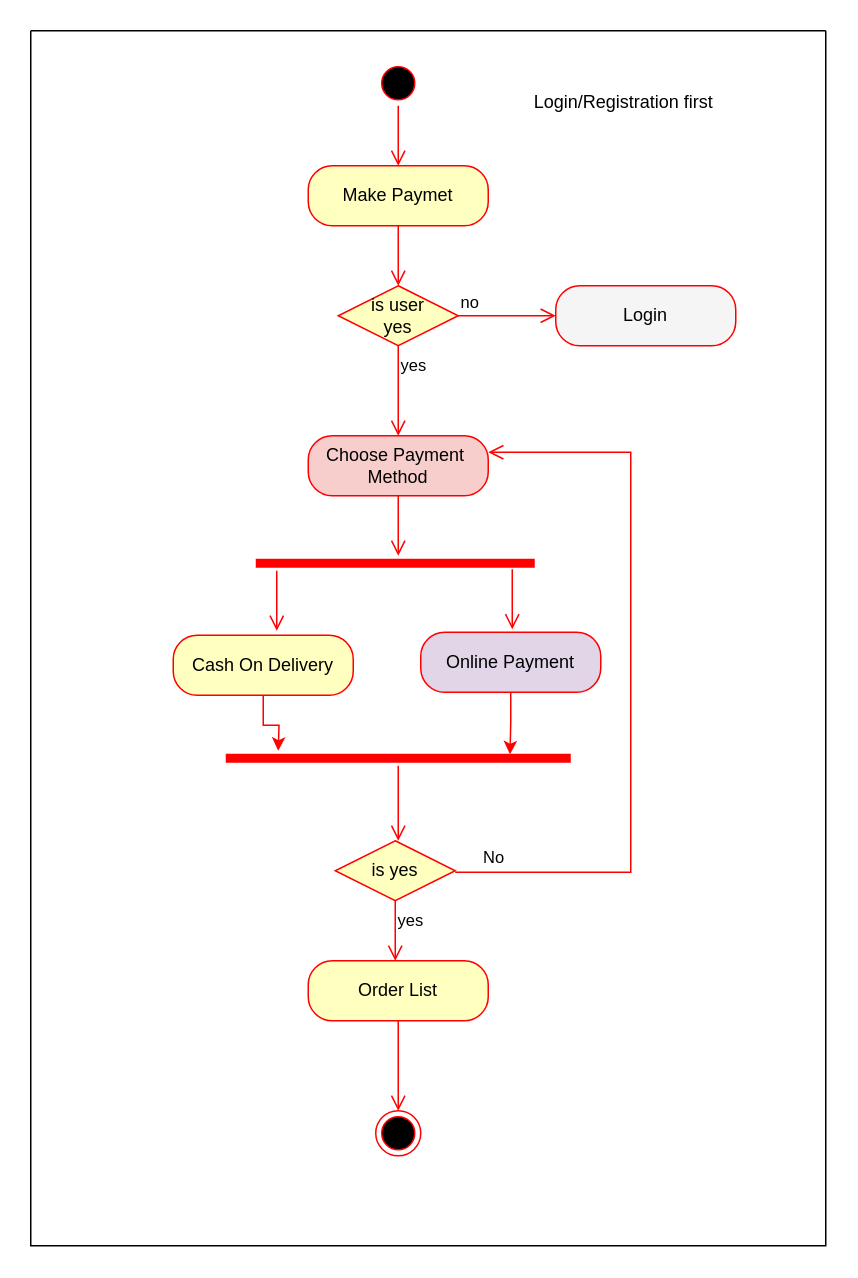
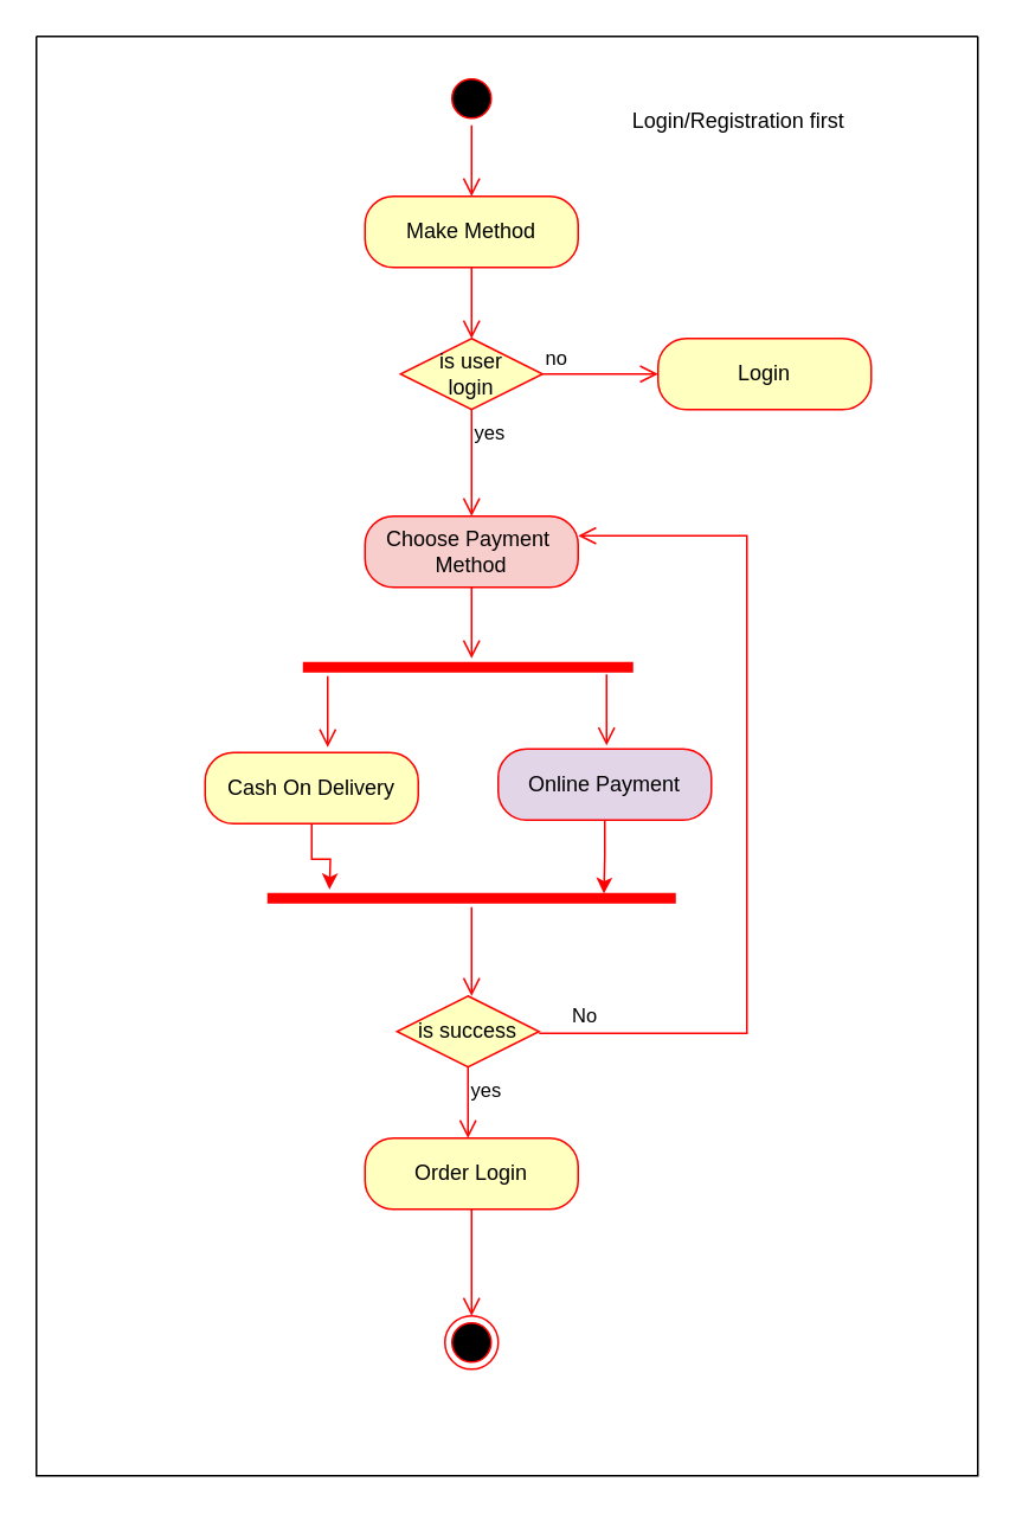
  <mxCell id="0" />
  <mxCell id="1" parent="0" />
  <mxCell id="2" value="" style="ellipse;html=1;shape=startState;fillColor=#000000;strokeColor=#ff0000;" parent="1" vertex="1"><mxGeometry x="250" y="40" width="30" height="30" as="geometry" /></mxCell>
  <mxCell id="3" value="" style="edgeStyle=orthogonalEdgeStyle;html=1;verticalAlign=bottom;endArrow=open;endSize=8;strokeColor=#ff0000;rounded=0;" parent="1" source="2" edge="1"><mxGeometry relative="1" as="geometry"><mxPoint x="265" y="110" as="targetPoint" /></mxGeometry></mxCell>
- <mxCell id="4" value="Make Paymet" style="rounded=1;whiteSpace=wrap;html=1;arcSize=40;fontColor=#000000;fillColor=#ffffc0;strokeColor=#ff0000;" parent="1" vertex="1"><mxGeometry x="205" y="110" width="120" height="40" as="geometry" /></mxCell>
+ <mxCell id="4" value="Make Method" style="rounded=1;whiteSpace=wrap;html=1;arcSize=40;fontColor=#000000;fillColor=#ffffc0;strokeColor=#ff0000;" parent="1" vertex="1"><mxGeometry x="205" y="110" width="120" height="40" as="geometry" /></mxCell>
  <mxCell id="5" value="" style="edgeStyle=orthogonalEdgeStyle;html=1;verticalAlign=bottom;endArrow=open;endSize=8;strokeColor=#ff0000;rounded=0;" parent="1" source="4" edge="1"><mxGeometry relative="1" as="geometry"><mxPoint x="265" y="190" as="targetPoint" /></mxGeometry></mxCell>
- <mxCell id="6" value="is user &lt;br&gt;yes" style="rhombus;whiteSpace=wrap;html=1;fontColor=#000000;fillColor=#ffffc0;strokeColor=#ff0000;" parent="1" vertex="1"><mxGeometry x="225" y="190" width="80" height="40" as="geometry" /></mxCell>
+ <mxCell id="6" value="is user &lt;br&gt;login" style="rhombus;whiteSpace=wrap;html=1;fontColor=#000000;fillColor=#ffffc0;strokeColor=#ff0000;" parent="1" vertex="1"><mxGeometry x="225" y="190" width="80" height="40" as="geometry" /></mxCell>
  <mxCell id="7" value="no" style="edgeStyle=orthogonalEdgeStyle;html=1;align=left;verticalAlign=bottom;endArrow=open;endSize=8;strokeColor=#ff0000;rounded=0;" parent="1" source="6" edge="1"><mxGeometry x="-1" relative="1" as="geometry"><mxPoint x="370" y="210" as="targetPoint" /></mxGeometry></mxCell>
  <mxCell id="8" value="yes" style="edgeStyle=orthogonalEdgeStyle;html=1;align=left;verticalAlign=top;endArrow=open;endSize=8;strokeColor=#ff0000;rounded=0;" parent="1" source="6" edge="1"><mxGeometry x="-1" relative="1" as="geometry"><mxPoint x="265" y="290" as="targetPoint" /></mxGeometry></mxCell>
- <mxCell id="9" value="Login" style="rounded=1;whiteSpace=wrap;html=1;arcSize=40;fontColor=#000000;fillColor=#f5f5f5;strokeColor=#ff0000;" parent="1" vertex="1"><mxGeometry x="370" y="190" width="120" height="40" as="geometry" /></mxCell>
+ <mxCell id="9" value="Login" style="rounded=1;whiteSpace=wrap;html=1;arcSize=40;fontColor=#000000;fillColor=#ffffc0;strokeColor=#ff0000;" parent="1" vertex="1"><mxGeometry x="370" y="190" width="120" height="40" as="geometry" /></mxCell>
  <mxCell id="10" value="Login/Registration first" style="text;html=1;align=center;verticalAlign=middle;resizable=0;points=[];autosize=1;strokeColor=none;fillColor=none;" parent="1" vertex="1"><mxGeometry x="345" y="53" width="140" height="30" as="geometry" /></mxCell>
  <mxCell id="11" value="Choose Payment&amp;nbsp;&lt;br&gt;Method" style="rounded=1;whiteSpace=wrap;html=1;arcSize=40;fontColor=#000000;fillColor=#f8cecc;strokeColor=#ff0000;" parent="1" vertex="1"><mxGeometry x="205" y="290" width="120" height="40" as="geometry" /></mxCell>
  <mxCell id="12" value="" style="edgeStyle=orthogonalEdgeStyle;html=1;verticalAlign=bottom;endArrow=open;endSize=8;strokeColor=#ff0000;rounded=0;" parent="1" source="11" edge="1"><mxGeometry relative="1" as="geometry"><mxPoint x="265" y="370" as="targetPoint" /></mxGeometry></mxCell>
  <mxCell id="13" value="" style="edgeStyle=orthogonalEdgeStyle;rounded=0;orthogonalLoop=1;jettySize=auto;html=1;strokeColor=#FF0000;" parent="1" source="14" edge="1"><mxGeometry relative="1" as="geometry"><mxPoint x="185" y="500" as="targetPoint" /></mxGeometry></mxCell>
  <mxCell id="14" value="Cash On Delivery" style="rounded=1;whiteSpace=wrap;html=1;arcSize=40;fontColor=#000000;fillColor=#ffffc0;strokeColor=#ff0000;" parent="1" vertex="1"><mxGeometry x="115" y="423" width="120" height="40" as="geometry" /></mxCell>
  <mxCell id="15" value="" style="edgeStyle=orthogonalEdgeStyle;rounded=0;orthogonalLoop=1;jettySize=auto;html=1;entryX=0.824;entryY=0.24;entryDx=0;entryDy=0;entryPerimeter=0;strokeColor=#FF0000;" parent="1" source="16" target="20" edge="1"><mxGeometry relative="1" as="geometry" /></mxCell>
  <mxCell id="16" value="Online Payment" style="rounded=1;whiteSpace=wrap;html=1;arcSize=40;fontColor=#000000;fillColor=#e1d5e7;strokeColor=#ff0000;" parent="1" vertex="1"><mxGeometry x="280" y="421" width="120" height="40" as="geometry" /></mxCell>
  <mxCell id="17" value="" style="swimlane;startSize=0;" parent="1" vertex="1"><mxGeometry x="20" y="20" width="530" height="810" as="geometry" /></mxCell>
  <mxCell id="18" value="" style="shape=line;html=1;strokeWidth=6;strokeColor=#ff0000;" parent="17" vertex="1"><mxGeometry x="150" y="350" width="186" height="10" as="geometry" /></mxCell>
  <mxCell id="19" value="" style="edgeStyle=orthogonalEdgeStyle;html=1;verticalAlign=bottom;endArrow=open;endSize=8;strokeColor=#ff0000;rounded=0;" parent="17" edge="1"><mxGeometry relative="1" as="geometry"><mxPoint x="164" y="400" as="targetPoint" /><mxPoint x="164" y="360" as="sourcePoint" /></mxGeometry></mxCell>
  <mxCell id="20" value="" style="shape=line;html=1;strokeWidth=6;strokeColor=#ff0000;" parent="17" vertex="1"><mxGeometry x="130" y="480" width="230" height="10" as="geometry" /></mxCell>
  <mxCell id="21" value="" style="edgeStyle=orthogonalEdgeStyle;html=1;verticalAlign=bottom;endArrow=open;endSize=8;strokeColor=#ff0000;rounded=0;" parent="17" source="20" edge="1"><mxGeometry relative="1" as="geometry"><mxPoint x="245" y="540" as="targetPoint" /></mxGeometry></mxCell>
- <mxCell id="22" value="is yes" style="rhombus;whiteSpace=wrap;html=1;fontColor=#000000;fillColor=#ffffc0;strokeColor=#ff0000;" parent="17" vertex="1"><mxGeometry x="203" y="540" width="80" height="40" as="geometry" /></mxCell>
+ <mxCell id="22" value="is success" style="rhombus;whiteSpace=wrap;html=1;fontColor=#000000;fillColor=#ffffc0;strokeColor=#ff0000;" parent="17" vertex="1"><mxGeometry x="203" y="540" width="80" height="40" as="geometry" /></mxCell>
  <mxCell id="23" value="yes" style="edgeStyle=orthogonalEdgeStyle;html=1;align=left;verticalAlign=top;endArrow=open;endSize=8;strokeColor=#ff0000;rounded=0;" parent="17" source="22" edge="1"><mxGeometry x="-1" relative="1" as="geometry"><mxPoint x="243" y="620" as="targetPoint" /></mxGeometry></mxCell>
- <mxCell id="24" value="Order List" style="rounded=1;whiteSpace=wrap;html=1;arcSize=40;fontColor=#000000;fillColor=#ffffc0;strokeColor=#ff0000;" parent="17" vertex="1"><mxGeometry x="185" y="620" width="120" height="40" as="geometry" /></mxCell>
+ <mxCell id="24" value="Order Login" style="rounded=1;whiteSpace=wrap;html=1;arcSize=40;fontColor=#000000;fillColor=#ffffc0;strokeColor=#ff0000;" parent="17" vertex="1"><mxGeometry x="185" y="620" width="120" height="40" as="geometry" /></mxCell>
  <mxCell id="25" value="" style="edgeStyle=orthogonalEdgeStyle;html=1;verticalAlign=bottom;endArrow=open;endSize=8;strokeColor=#ff0000;rounded=0;" parent="17" source="24" edge="1"><mxGeometry relative="1" as="geometry"><mxPoint x="245" y="720" as="targetPoint" /></mxGeometry></mxCell>
  <mxCell id="26" value="" style="ellipse;html=1;shape=endState;fillColor=#000000;strokeColor=#ff0000;" parent="17" vertex="1"><mxGeometry x="230" y="720" width="30" height="30" as="geometry" /></mxCell>
  <mxCell id="27" value="" style="edgeStyle=orthogonalEdgeStyle;html=1;verticalAlign=bottom;endArrow=open;endSize=8;strokeColor=#ff0000;rounded=0;" parent="1" edge="1"><mxGeometry relative="1" as="geometry"><mxPoint x="341" y="419" as="targetPoint" /><mxPoint x="341" y="379" as="sourcePoint" /></mxGeometry></mxCell>
  <mxCell id="28" value="No" style="edgeStyle=orthogonalEdgeStyle;html=1;align=left;verticalAlign=bottom;endArrow=open;endSize=8;strokeColor=#ff0000;rounded=0;entryX=1;entryY=0.25;entryDx=0;entryDy=0;exitX=1;exitY=0.5;exitDx=0;exitDy=0;" parent="1" edge="1"><mxGeometry x="-0.931" y="1" relative="1" as="geometry"><mxPoint x="325" y="301" as="targetPoint" /><mxPoint x="303" y="581" as="sourcePoint" /><Array as="points"><mxPoint x="420" y="581" /><mxPoint x="420" y="301" /></Array><mxPoint as="offset" /></mxGeometry></mxCell>
